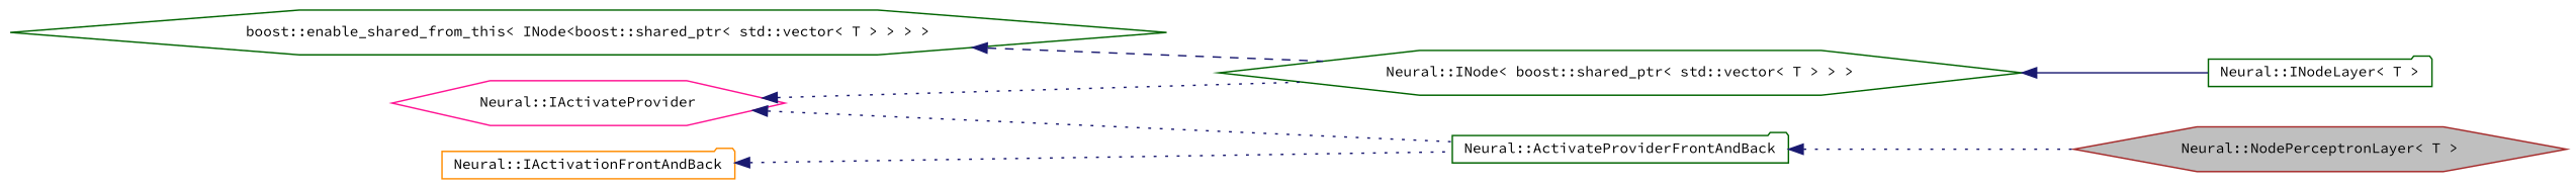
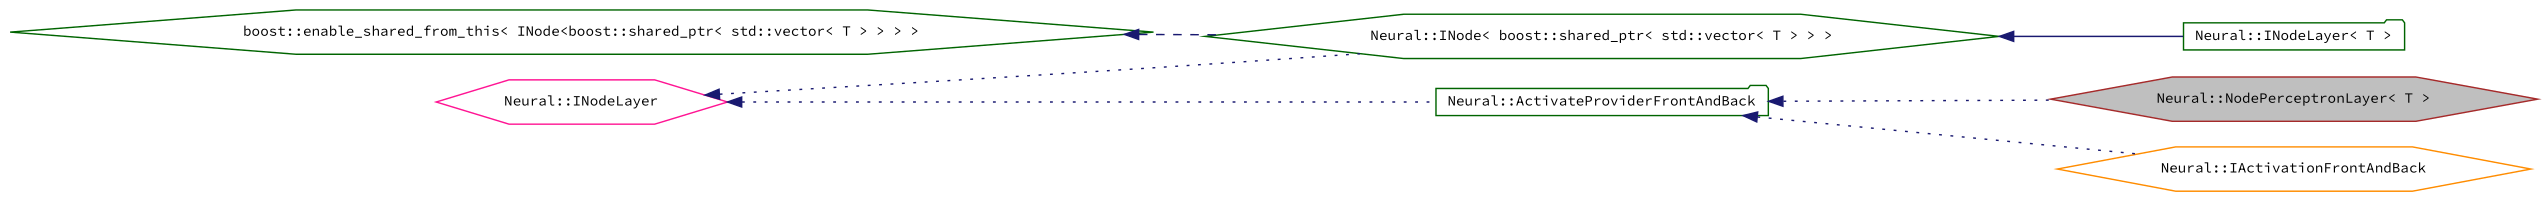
  digraph {
    fontname="Source Code Pro"
    rankdir=LR
    node [color=darkgreen fillcolor=white fontname="Source Code Pro" fontsize=10 shape=hexagon style=filled]
    edge [color=midnightblue dir=back fontname="Source Code Pro" fontsize=10 labelfontname=Helvetica labelfontsize=10 style=dotted]
    n1 [color=brown fillcolor=grey75 fontcolor=black height=0.2 label="Neural::NodePerceptronLayer\< T \>" width=0.4]
    n2 [height=0.2 label="Neural::INodeLayer\< T \>" shape=folder width=0.4]
    n3 [height=0.2 label="Neural::INode\< boost::shared_ptr\< std::vector\< T \> \> \>" width=0.4]
    n4 [height=0.2 label="boost::enable_shared_from_this\< INode\<boost::shared_ptr\< std::vector\< T \> \> \> \>" width=0.4]
-   n5 [color=deeppink height=0.2 label="Neural::IActivateProvider" width=0.4]
+   n5 [color=deeppink height=0.2 label="Neural::INodeLayer" width=0.4]
    n6 [height=0.2 label="Neural::ActivateProviderFrontAndBack" shape=folder width=0.4]
-   n7 [color=darkorange height=0.2 label="Neural::IActivationFrontAndBack" shape=folder width=0.4]
+   n7 [color=darkorange height=0.2 label="Neural::IActivationFrontAndBack" width=0.4]
    n3 -> n2 [style=solid]
    n4 -> n3 [style=dashed]
    n5 -> n3
    n5 -> n6
    n6 -> n1
-   n7 -> n6
+   n6 -> n7
  }
